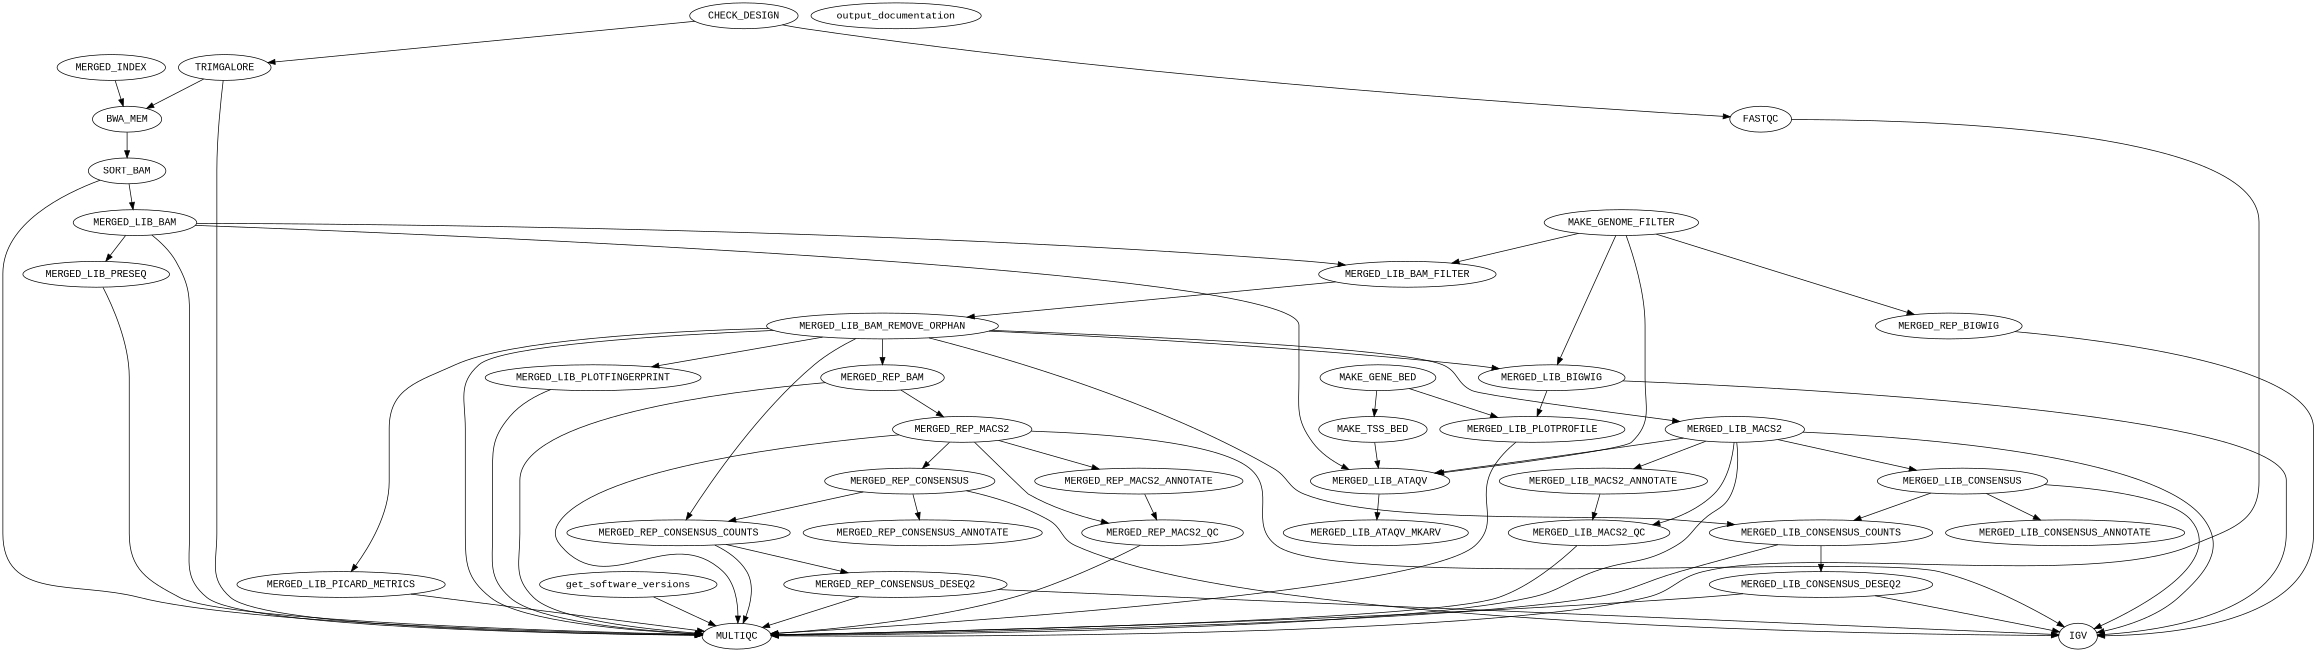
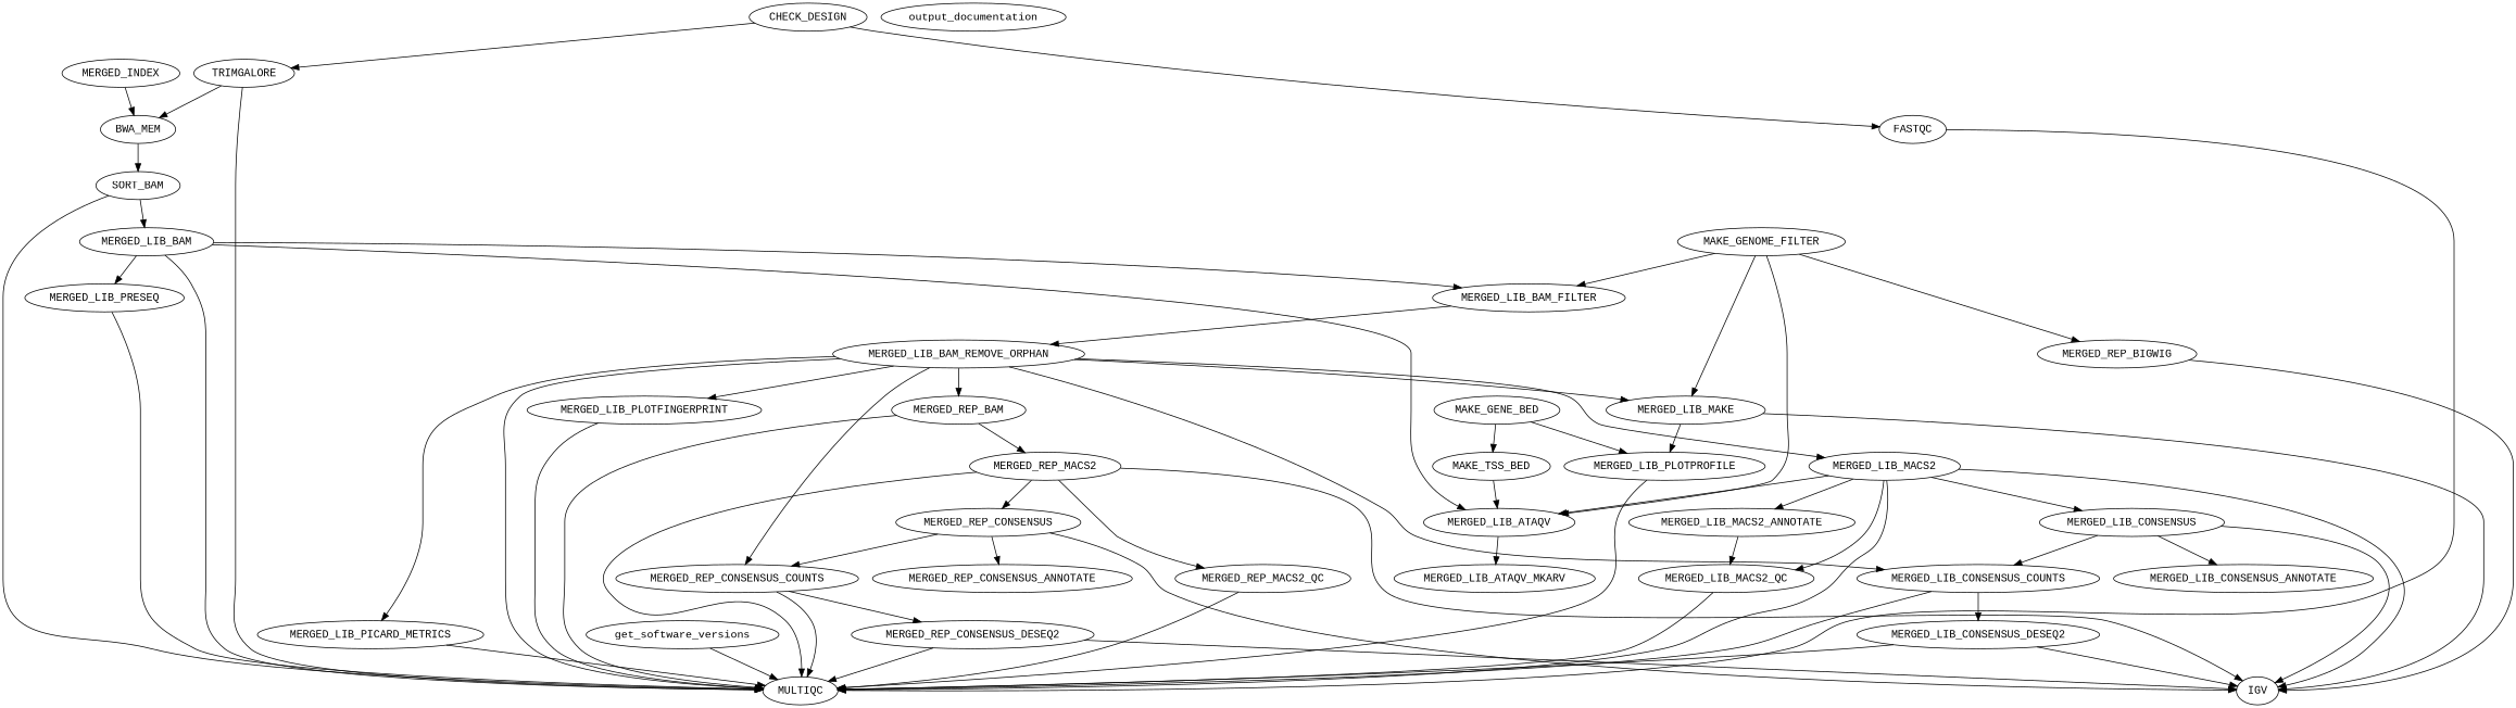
  strict digraph {
    fontname="Liberation Mono"
    node [fontname="Liberation Mono"]
    edge [fontname="Liberation Mono"]
    n1 [label=CHECK_DESIGN]
    n2 [label=TRIMGALORE]
    n3 [label=FASTQC]
    n4 [label=BWA_MEM]
    n5 [label=MULTIQC]
    n6 [label=SORT_BAM]
    n7 [label=MERGED_LIB_BAM]
    n8 [label=MERGED_INDEX]
    n9 [label=MAKE_GENE_BED]
    n10 [label=MAKE_TSS_BED]
    n11 [label=MERGED_LIB_PLOTPROFILE]
    n12 [label=MERGED_LIB_ATAQV]
    n13 [label=MERGED_LIB_ATAQV_MKARV]
    n14 [label=MAKE_GENOME_FILTER]
    n15 [label=MERGED_LIB_BAM_FILTER]
-   n16 [label=MERGED_LIB_BIGWIG]
+   n16 [label=MERGED_LIB_MAKE]
    n17 [label=MERGED_REP_BIGWIG]
    n18 [label=MERGED_LIB_BAM_REMOVE_ORPHAN]
    n19 [label=IGV]
    n20 [label=MERGED_LIB_PICARD_METRICS]
    n21 [label=MERGED_LIB_PLOTFINGERPRINT]
    n22 [label=MERGED_LIB_MACS2]
    n23 [label=MERGED_LIB_CONSENSUS_COUNTS]
    n24 [label=MERGED_REP_BAM]
    n25 [label=MERGED_REP_CONSENSUS_COUNTS]
    n26 [label=MERGED_LIB_PRESEQ]
    n27 [label=MERGED_LIB_MACS2_ANNOTATE]
    n28 [label=MERGED_LIB_MACS2_QC]
    n29 [label=MERGED_LIB_CONSENSUS]
    n30 [label=MERGED_LIB_CONSENSUS_DESEQ2]
    n31 [label=MERGED_REP_MACS2]
    n32 [label=MERGED_REP_CONSENSUS_DESEQ2]
    n33 [label=MERGED_LIB_CONSENSUS_ANNOTATE]
-   n34 [label=MERGED_REP_MACS2_ANNOTATE]
    n35 [label=MERGED_REP_MACS2_QC]
    n36 [label=MERGED_REP_CONSENSUS]
    n37 [label=MERGED_REP_CONSENSUS_ANNOTATE]
    n38 [label=get_software_versions]
    n39 [label=output_documentation]
    n1 -> n2
    n1 -> n3
    n2 -> n4
    n2 -> n5
    n3 -> n5
    n4 -> n6
    n6 -> n5
    n6 -> n7
    n7 -> n5
    n7 -> n12
    n7 -> n15
    n7 -> n26
    n8 -> n4
    n9 -> n10
    n9 -> n11
    n10 -> n12
    n11 -> n5
    n12 -> n13
    n14 -> n12
    n14 -> n15
    n14 -> n16
    n14 -> n17
    n15 -> n18
    n16 -> n11
    n16 -> n19
    n17 -> n19
    n18 -> n5
    n18 -> n16
    n18 -> n20
    n18 -> n21
    n18 -> n22
    n18 -> n23
    n18 -> n24
    n18 -> n25
    n20 -> n5
    n21 -> n5
    n22 -> n5
    n22 -> n12
    n22 -> n19
    n22 -> n27
    n22 -> n28
    n22 -> n29
    n23 -> n5
    n23 -> n30
    n24 -> n5
    n24 -> n31
    n25 -> n5
    n25 -> n32
    n26 -> n5
    n27 -> n28
    n28 -> n5
    n29 -> n19
    n29 -> n23
    n29 -> n33
    n30 -> n5
    n30 -> n19
    n31 -> n5
    n31 -> n19
-   n31 -> n34
    n31 -> n35
    n31 -> n36
    n32 -> n5
    n32 -> n19
-   n34 -> n35
    n35 -> n5
    n36 -> n19
    n36 -> n25
    n36 -> n37
    n38 -> n5
  }
